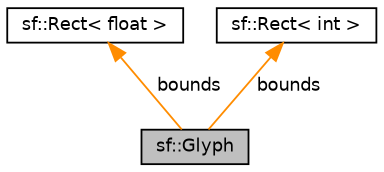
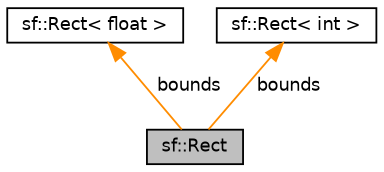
  digraph {
    node [color=black fillcolor=white fontname=Helvetica fontsize=10 shape=record style=filled]
    edge [color=darkorange dir=back fontname=Helvetica fontsize=10 labelfontname=Helvetica labelfontsize=10 style=solid]
-   n1 [fillcolor=grey75 fontcolor=black height=0.2 label="sf::Glyph" width=0.4]
+   n1 [fillcolor=grey75 fontcolor=black height=0.2 label="sf::Rect" width=0.4]
    n2 [height=0.2 label="sf::Rect\< float \>" width=0.4]
    n3 [height=0.2 label="sf::Rect\< int \>" width=0.4]
    n2 -> n1 [label=" bounds"]
    n3 -> n1 [label=" bounds"]
  }
